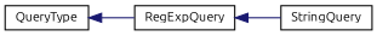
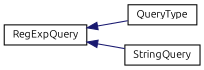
  digraph {
    fontname=Ubuntu
    rankdir=LR
    node [color=black fillcolor=white fontname=Ubuntu fontsize=10 shape=record style=filled]
    edge [color=midnightblue dir=back fontname=Ubuntu fontsize=10 labelfontname=Helvetica labelfontsize=10 style=solid]
    n1 [height=0.2 label=QueryType width=0.4]
    n2 [height=0.2 label=RegExpQuery width=0.4]
    n3 [height=0.2 label=StringQuery width=0.4]
-   n1 -> n2
+   n2 -> n1
    n2 -> n3
  }
